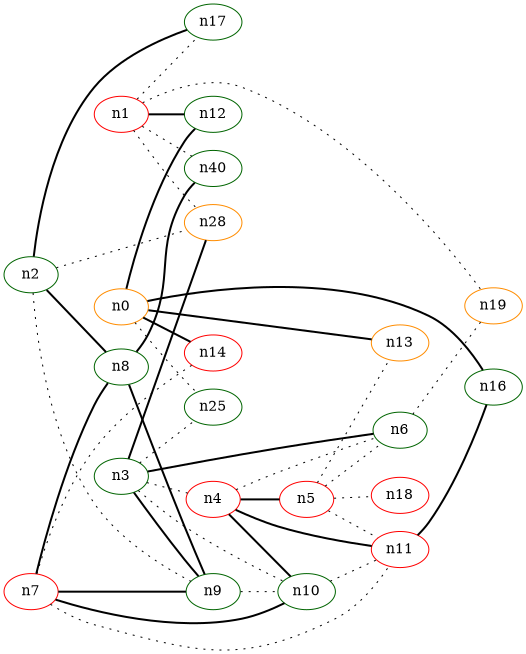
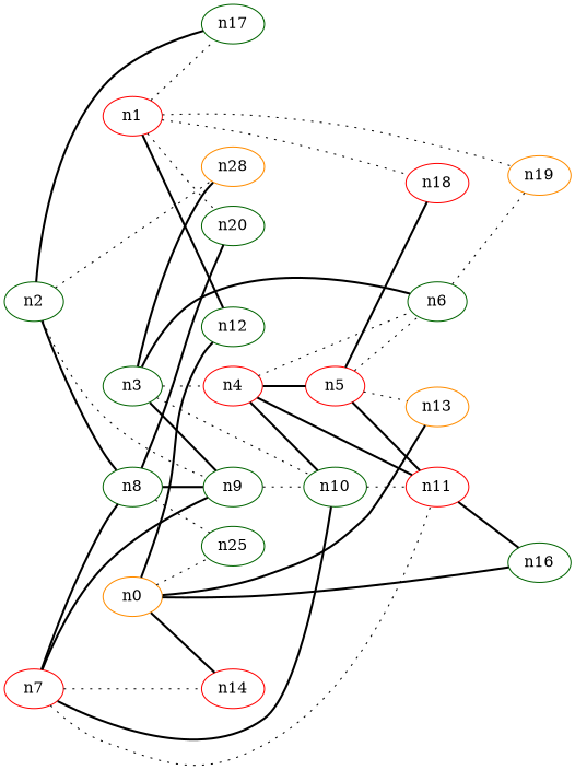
  strict graph {
    edge_default="{}"
    node_default="{}"
    rankdir=LR
    node [color=darkgreen]
    edge [style=bold]
    n0 [color=darkorange dim3pos="-0.01459610232730594,0.11919583275391712,-0.9927634699418342"]
    n12 [dim3pos="0.049580906839906555,0.07501065378135545,0.995949363921794"]
    n13 [color=darkorange dim3pos="0.22487007693840247,-0.5392781922873533,-0.811549431532671"]
    n14 [color=red dim3pos="-0.1392845482961086,0.6871508121482797,-0.7130382710415399"]
    n15 [dim3pos="0.3423204550764027,-0.7316427358300293,0.5895045488742513" label=n25]
    n16 [dim3pos="0.03918459235838161,-0.03811751227289114,-0.9985046935191809"]
    n1 [color=red dim3pos="0.2757578587676112,0.08028008416711278,0.9578688383145281"]
    n17 [dim3pos="0.14468444718821685,-0.04933674754554093,-0.9882470825069344"]
    n18 [color=red dim3pos="0.5893841116048548,0.641898127194777,0.49050296970721174"]
    n19 [color=darkorange dim3pos="0.6858768976548871,-0.2795175514356968,0.6718949469245176"]
-   n20 [dim3pos="-0.5287560929517536,-0.13875858685434025,0.8373547926300912" label=n40]
+   n20 [dim3pos="-0.5287560929517536,-0.13875858685434025,0.8373547926300912"]
    n2 [dim3pos="0.31562240452545676,-0.4843982140961245,-0.8159294503460787"]
    n8 [dim3pos="0.9850402427257225,-0.09252638001973931,-0.1453774026845036"]
    n9 [dim3pos="-0.2888147223341789,-0.6466024290110698,-0.706039202141082"]
    n21 [color=darkorange dim3pos="-0.0012860769442547108,-0.26078696923232797,-0.9653955161925657" label=n28]
    n10 [dim3pos="0.19746197727757128,0.10885750029914318,0.97424781865717"]
    n11 [color=red dim3pos="0.12944327103674746,-0.014646530701940273,-0.9914786526807848"]
    n3 [dim3pos="-0.05504913288408019,-0.10912772000182075,0.9925022587863037"]
    n4 [color=red dim3pos="0.46733726846998946,0.27570884368157217,-0.8399883993334547"]
    n6 [dim3pos="-0.061695871738810325,-0.7767265033860702,0.6268090286108181"]
    n5 [color=red dim3pos="0.8644304191964683,-0.16431884135168537,-0.47514141973170215"]
    n7 [color=red dim3pos="0.7303796835657492,0.006536941312880031,0.6830100923358805"]
    n0 -- n12
    n0 -- n13
    n0 -- n14
    n0 -- n15 [style=dotted]
    n0 -- n16
    n1 -- n12
    n1 -- n17 [style=dotted]
-   n1 -- n21 [style=dotted]
+   n1 -- n18 [style=dotted]
    n1 -- n19 [style=dotted]
    n1 -- n20 [style=dotted]
    n2 -- n17
    n2 -- n8
    n2 -- n9 [style=dotted]
    n2 -- n21 [style=dotted]
-   n3 -- n15 [style=dotted]
+   n8 -- n15 [style=dotted]
    n8 -- n20
    n8 -- n9
    n9 -- n10 [style=dotted]
    n10 -- n11 [style=dotted]
    n11 -- n16
    n3 -- n9
    n3 -- n21
    n3 -- n10 [style=dotted]
    n3 -- n4 [style=dotted]
    n3 -- n6
    n4 -- n10
    n4 -- n11
    n4 -- n6 [style=dotted]
    n4 -- n5
    n6 -- n19 [style=dotted]
    n5 -- n13 [style=dotted]
-   n5 -- n18 [style=dotted]
-   n5 -- n11 [style=dotted]
+   n5 -- n18
+   n5 -- n11
    n5 -- n6 [style=dotted]
    n7 -- n14 [style=dotted]
    n7 -- n8
    n7 -- n9
    n7 -- n10
    n7 -- n11 [style=dotted]
  }
